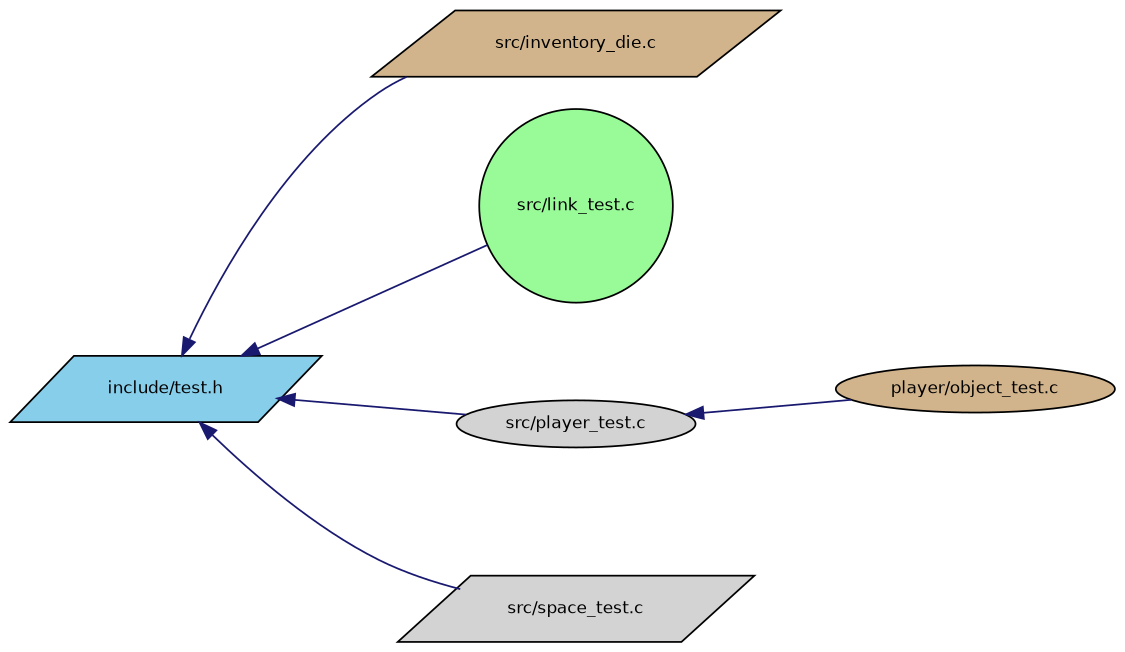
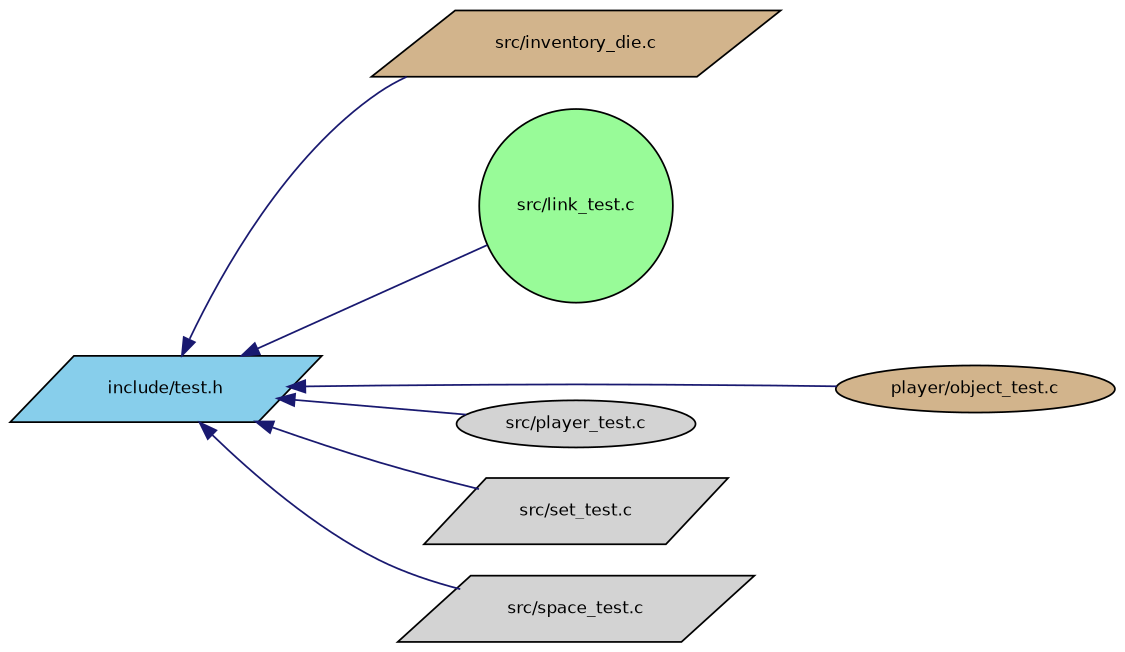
  digraph {
    rankdir=LR
    node [color=black fillcolor=lightgrey fontname=Helvetica fontsize=10 shape=parallelogram style=filled]
    edge [color=midnightblue dir=back fontname=Helvetica fontsize=10 labelfontname=Helvetica labelfontsize=10 style=solid]
    n1 [fillcolor=skyblue fontcolor=black height=0.2 label="include/test.h" width=0.4]
    n2 [fillcolor=tan height=0.2 label="src/inventory_die.c" width=0.4]
    n3 [fillcolor=palegreen height=0.2 label="src/link_test.c" shape=circle width=0.4]
    n4 [fillcolor=tan height=0.2 label="player/object_test.c" shape=ellipse width=0.4]
    n5 [height=0.2 label="src/player_test.c" shape=ellipse width=0.4]
+   n6 [height=0.2 label="src/set_test.c" width=0.4]
    n7 [height=0.2 label="src/space_test.c" width=0.4]
    n1 -> n2
    n1 -> n3
-   n5 -> n4
+   n1 -> n4
    n1 -> n5
+   n1 -> n6
    n1 -> n7
  }
